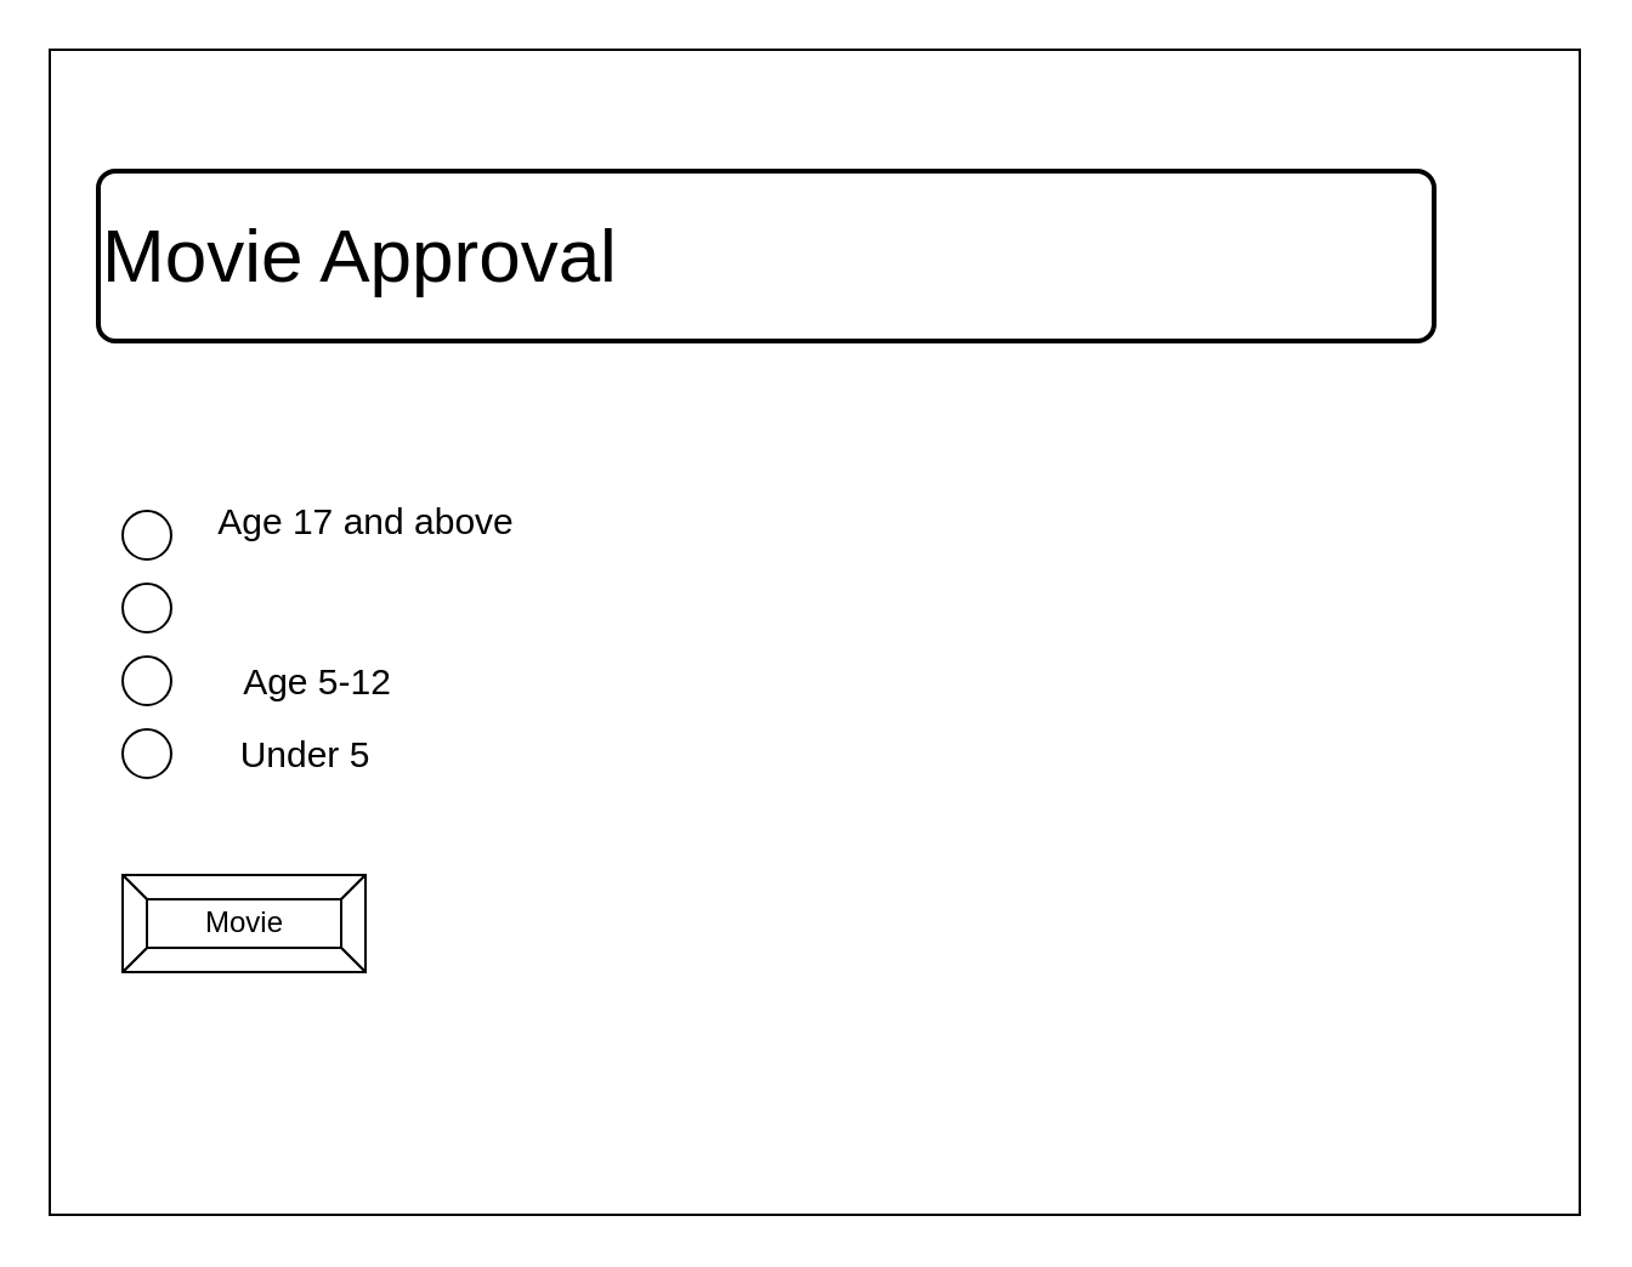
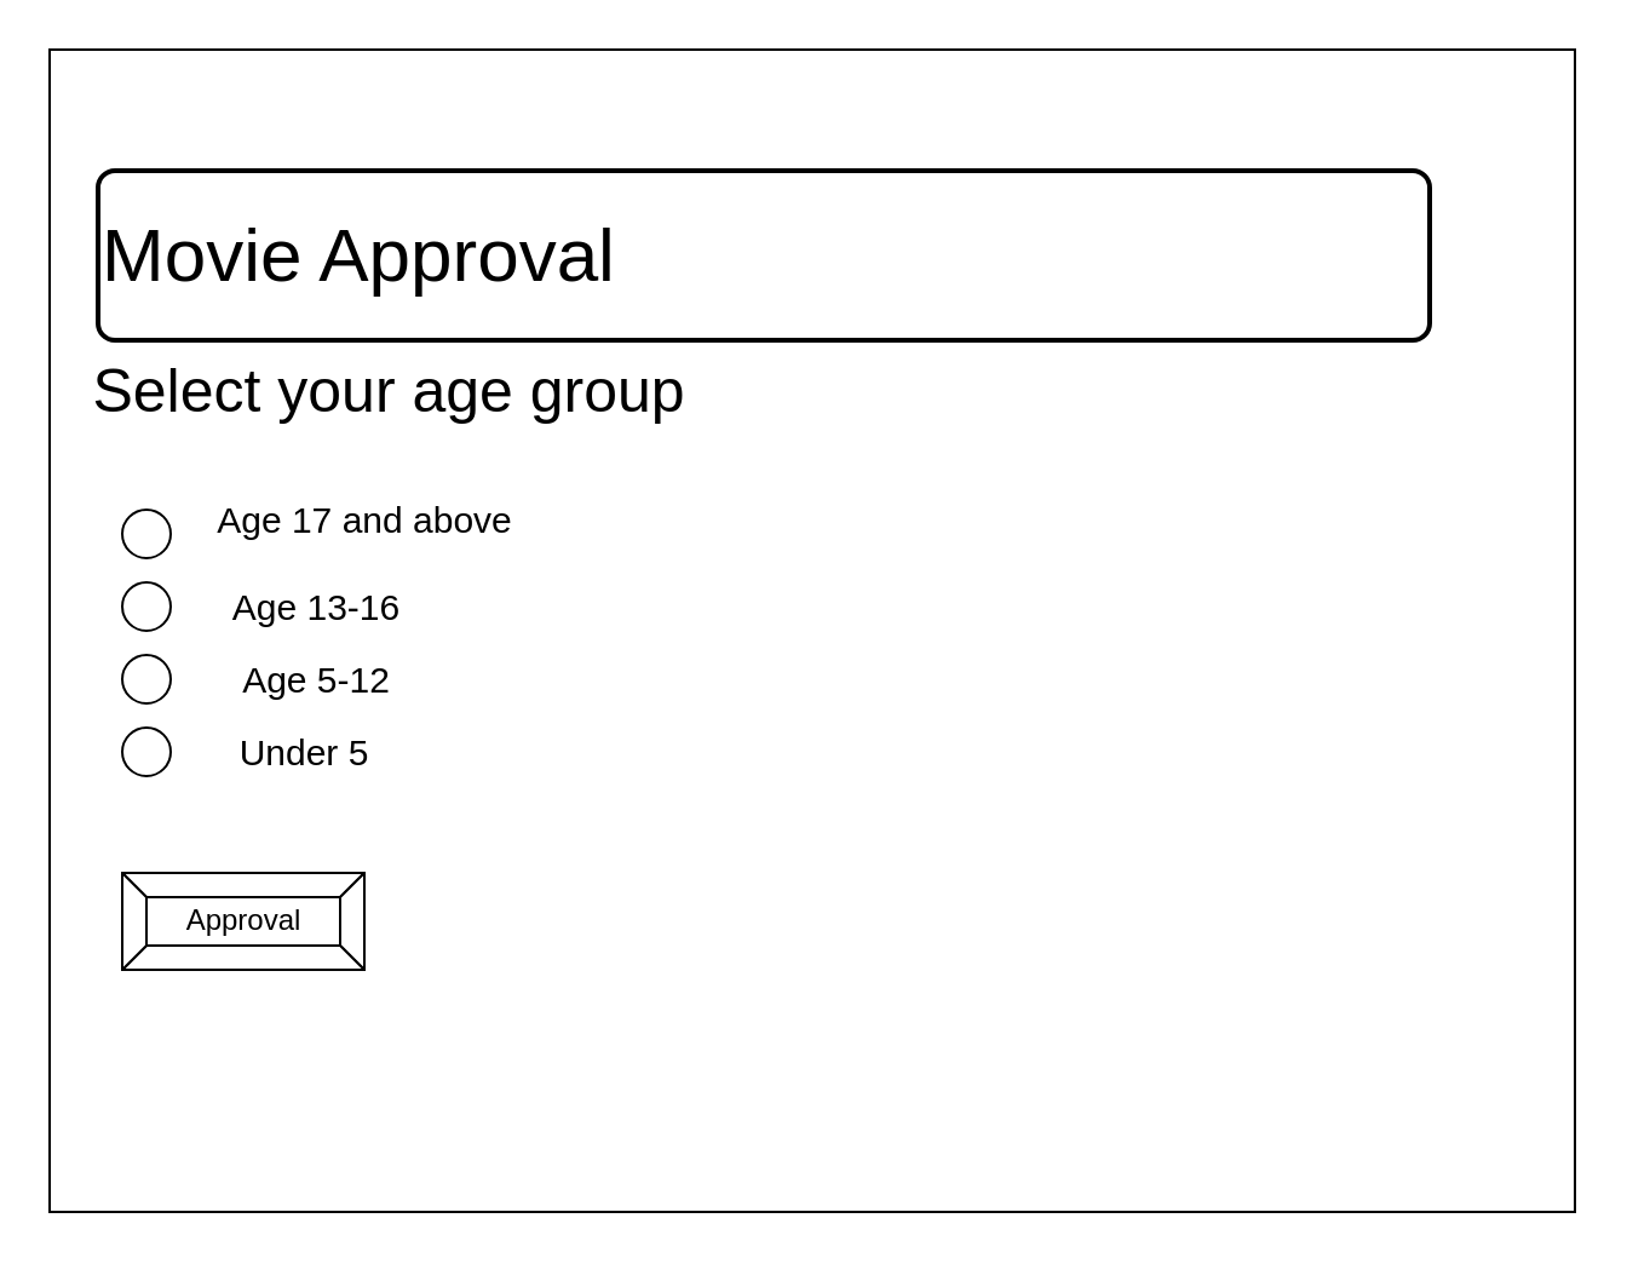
  <mxCell id="0" />
  <mxCell id="1" parent="0" />
  <mxCell id="2" value="" style="rounded=0;whiteSpace=wrap;html=1;" parent="1" vertex="1"><mxGeometry x="20" y="20" width="630" height="480" as="geometry" /></mxCell>
- <mxCell id="3" value="Movie" style="labelPosition=center;verticalLabelPosition=middle;align=center;html=1;shape=mxgraph.basic.button;dx=10;" parent="1" vertex="1"><mxGeometry x="50" y="360" width="100" height="40" as="geometry" /></mxCell>
+ <mxCell id="3" value="Approval" style="labelPosition=center;verticalLabelPosition=middle;align=center;html=1;shape=mxgraph.basic.button;dx=10;" parent="1" vertex="1"><mxGeometry x="50" y="360" width="100" height="40" as="geometry" /></mxCell>
  <mxCell id="4" value="&lt;span style=&quot;font-size: 31px&quot;&gt;Movie Approval&lt;/span&gt;" style="rounded=1;whiteSpace=wrap;html=1;absoluteArcSize=1;arcSize=14;strokeWidth=2;align=left;" vertex="1" parent="1"><mxGeometry x="40" y="70" width="550" height="70" as="geometry" /></mxCell>
  <mxCell id="5" value="" style="verticalLabelPosition=bottom;verticalAlign=top;html=1;shape=mxgraph.flowchart.on-page_reference;direction=south;" vertex="1" parent="1"><mxGeometry x="50" y="210" width="20" height="20" as="geometry" /></mxCell>
  <mxCell id="6" value="" style="verticalLabelPosition=bottom;verticalAlign=top;html=1;shape=mxgraph.flowchart.on-page_reference;" vertex="1" parent="1"><mxGeometry x="50" y="300" width="20" height="20" as="geometry" /></mxCell>
  <mxCell id="7" value="" style="verticalLabelPosition=bottom;verticalAlign=top;html=1;shape=mxgraph.flowchart.on-page_reference;" vertex="1" parent="1"><mxGeometry x="50" y="270" width="20" height="20" as="geometry" /></mxCell>
  <mxCell id="8" value="" style="verticalLabelPosition=bottom;verticalAlign=top;html=1;shape=mxgraph.flowchart.on-page_reference;" vertex="1" parent="1"><mxGeometry x="50" y="240" width="20" height="20" as="geometry" /></mxCell>
+ <mxCell id="9" value="&lt;font style=&quot;font-size: 25px&quot;&gt;Select your age group&lt;/font&gt;" style="text;html=1;align=center;verticalAlign=middle;resizable=0;points=[];autosize=1;strokeColor=none;fillColor=none;" vertex="1" parent="1"><mxGeometry x="30" y="150" width="260" height="20" as="geometry" /></mxCell>
  <mxCell id="10" value="&lt;font style=&quot;font-size: 15px&quot;&gt;Age 17 and above&lt;/font&gt;" style="text;html=1;align=center;verticalAlign=middle;resizable=0;points=[];autosize=1;strokeColor=none;fillColor=none;fontSize=25;" vertex="1" parent="1"><mxGeometry x="80" y="190" width="140" height="40" as="geometry" /></mxCell>
+ <mxCell id="11" value="Age 13-16" style="text;html=1;align=center;verticalAlign=middle;resizable=0;points=[];autosize=1;strokeColor=none;fillColor=none;fontSize=15;" vertex="1" parent="1"><mxGeometry x="90" y="240" width="80" height="20" as="geometry" /></mxCell>
  <mxCell id="12" value="Age 5-12" style="text;html=1;align=center;verticalAlign=middle;resizable=0;points=[];autosize=1;strokeColor=none;fillColor=none;fontSize=15;" vertex="1" parent="1"><mxGeometry x="90" y="270" width="80" height="20" as="geometry" /></mxCell>
  <mxCell id="13" value="Under 5" style="text;html=1;align=center;verticalAlign=middle;resizable=0;points=[];autosize=1;strokeColor=none;fillColor=none;fontSize=15;" vertex="1" parent="1"><mxGeometry x="90" y="300" width="70" height="20" as="geometry" /></mxCell>
